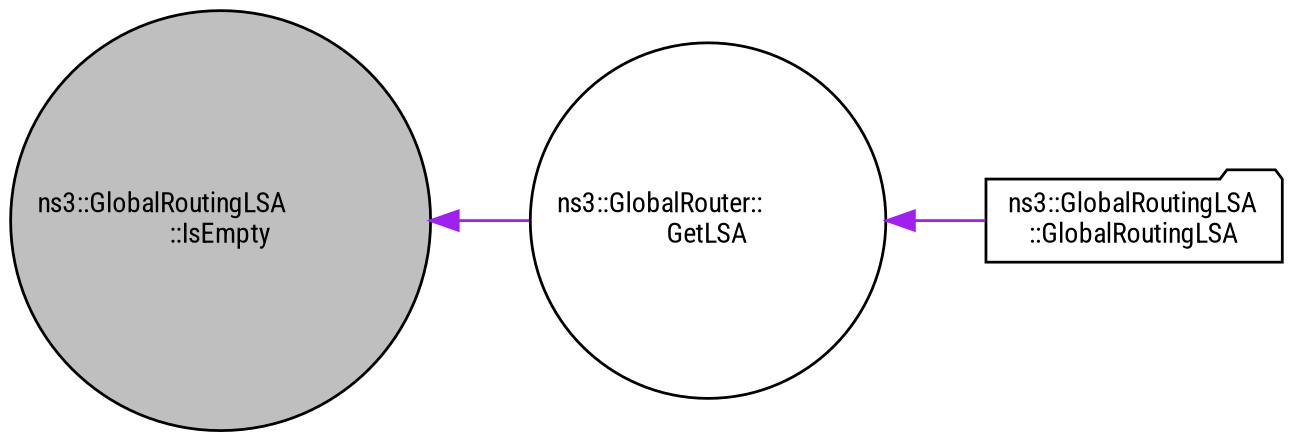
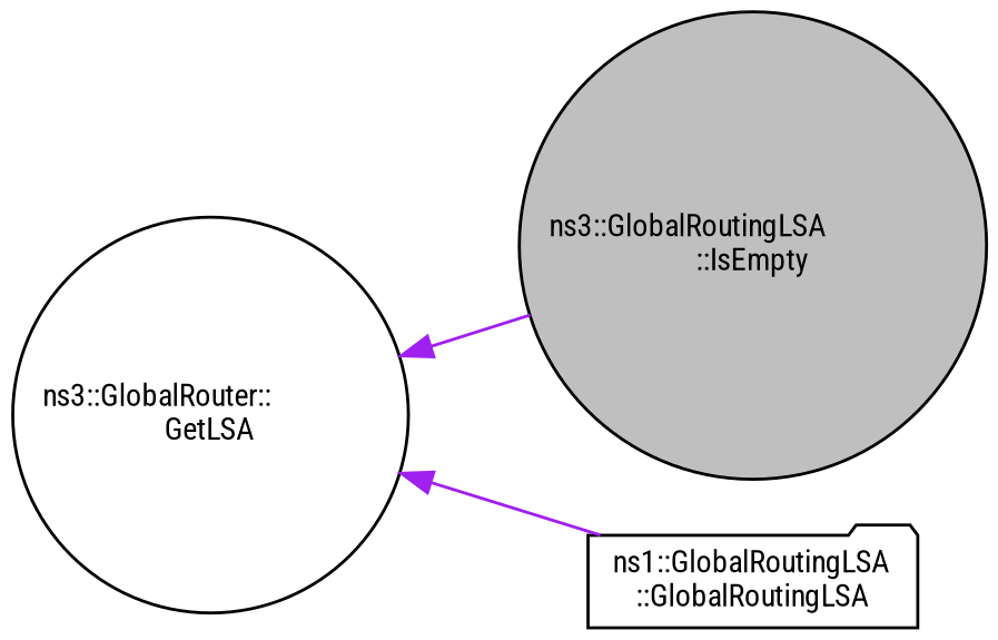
  digraph {
    fontname="Roboto Condensed"
    rankdir=LR
    node [color=black fillcolor=white fontname="Roboto Condensed" fontsize=10 shape=circle style=filled]
    edge [color=purple dir=back fontname="Roboto Condensed" fontsize=10 labelfontname=Helvetica labelfontsize=10 style=solid]
    n1 [fillcolor=grey75 fontcolor=black height=0.2 label="ns3::GlobalRoutingLSA\l::IsEmpty" width=0.4]
    n2 [height=0.2 label="ns3::GlobalRouter::\lGetLSA" width=0.4]
-   n3 [height=0.2 label="ns3::GlobalRoutingLSA\l::GlobalRoutingLSA" shape=folder width=0.4]
-   n1 -> n2
+   n3 [height=0.2 label="ns1::GlobalRoutingLSA\l::GlobalRoutingLSA" shape=folder width=0.4]
+   n2 -> n1
    n2 -> n3
  }
